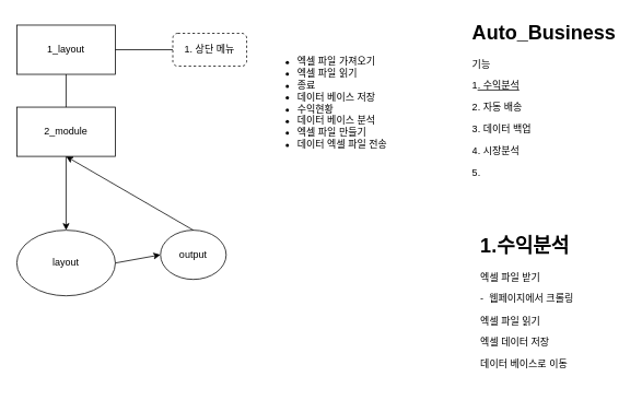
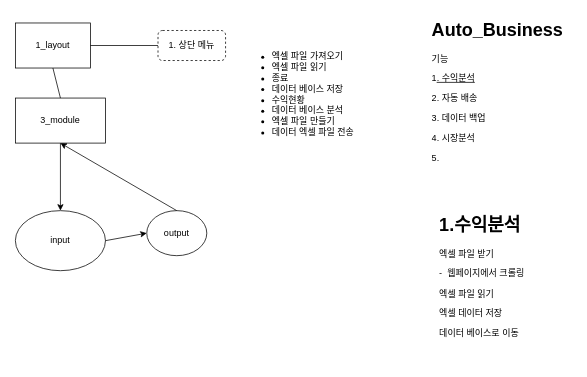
  <mxCell id="0" />
  <mxCell id="1" parent="0" />
- <mxCell id="2" value="layout" style="ellipse;whiteSpace=wrap;html=1;" parent="1" vertex="1"><mxGeometry x="20" y="280" width="120" height="80" as="geometry" /></mxCell>
+ <mxCell id="2" value="input" style="ellipse;whiteSpace=wrap;html=1;" parent="1" vertex="1"><mxGeometry x="20" y="280" width="120" height="80" as="geometry" /></mxCell>
  <mxCell id="3" value="output" style="ellipse;whiteSpace=wrap;html=1;" parent="1" vertex="1"><mxGeometry x="195" y="280" width="80" height="60" as="geometry" /></mxCell>
  <mxCell id="4" value="" style="endArrow=classic;html=1;exitX=0.5;exitY=0;exitDx=0;exitDy=0;entryX=0.5;entryY=1;entryDx=0;entryDy=0;" parent="1" source="3" target="9" edge="1"><mxGeometry width="50" height="50" relative="1" as="geometry"><mxPoint x="330" y="430" as="sourcePoint" /><mxPoint x="370" y="430" as="targetPoint" /></mxGeometry></mxCell>
  <mxCell id="5" value="" style="endArrow=classic;html=1;exitX=0.5;exitY=1;exitDx=0;exitDy=0;entryX=0.5;entryY=0;entryDx=0;entryDy=0;" parent="1" source="9" target="2" edge="1"><mxGeometry width="50" height="50" relative="1" as="geometry"><mxPoint x="270" y="455" as="sourcePoint" /><mxPoint x="90" y="495" as="targetPoint" /></mxGeometry></mxCell>
  <mxCell id="6" value="" style="endArrow=classic;html=1;exitX=1;exitY=0.5;exitDx=0;exitDy=0;entryX=0;entryY=0.5;entryDx=0;entryDy=0;" parent="1" source="2" target="3" edge="1"><mxGeometry width="50" height="50" relative="1" as="geometry"><mxPoint x="160" y="545.02" as="sourcePoint" /><mxPoint x="200" y="544.55" as="targetPoint" /></mxGeometry></mxCell>
  <mxCell id="7" value="&lt;h1&gt;Auto_Business&lt;/h1&gt;&lt;p&gt;기능&lt;/p&gt;&lt;p&gt;1&lt;u&gt;. 수익분석&lt;/u&gt;&lt;/p&gt;&lt;p&gt;2. 자동 배송&lt;/p&gt;&lt;p&gt;3. 데이터 백업&lt;/p&gt;&lt;p&gt;4. 시장분석&lt;/p&gt;&lt;p&gt;5.&amp;nbsp;&lt;/p&gt;" style="text;html=1;strokeColor=none;fillColor=none;spacing=5;spacingTop=-20;whiteSpace=wrap;overflow=hidden;rounded=0;" parent="1" vertex="1"><mxGeometry x="570" y="20" width="190" height="210" as="geometry" /></mxCell>
  <mxCell id="8" value="&lt;h1&gt;1.수익분석&lt;/h1&gt;&lt;p&gt;엑셀 파일 받기&amp;nbsp;&lt;/p&gt;&lt;p&gt;-&amp;nbsp; 웹페이지에서 크롤링&lt;/p&gt;&lt;p&gt;엑셀 파일 읽기&lt;/p&gt;&lt;p&gt;엑셀 데이터 저장&lt;/p&gt;&lt;p&gt;데이터 베이스로 이동&lt;/p&gt;" style="text;html=1;strokeColor=none;fillColor=none;spacing=5;spacingTop=-20;whiteSpace=wrap;overflow=hidden;rounded=0;" parent="1" vertex="1"><mxGeometry x="580" y="280" width="150" height="200" as="geometry" /></mxCell>
- <mxCell id="9" value="2_module" style="rounded=0;whiteSpace=wrap;html=1;" parent="1" vertex="1"><mxGeometry x="20" y="130" width="120" height="60" as="geometry" /></mxCell>
- <mxCell id="10" value="1_layout" style="rounded=0;whiteSpace=wrap;html=1;" parent="1" vertex="1"><mxGeometry x="20" y="30" width="120" height="60" as="geometry" /></mxCell>
+ <mxCell id="9" value="3_module" style="rounded=0;whiteSpace=wrap;html=1;" parent="1" vertex="1"><mxGeometry x="20" y="130" width="120" height="60" as="geometry" /></mxCell>
+ <mxCell id="10" value="1_layout" style="rounded=0;whiteSpace=wrap;html=1;" parent="1" vertex="1"><mxGeometry x="20" y="30" width="100" height="60" as="geometry" /></mxCell>
  <mxCell id="11" value="&lt;ul&gt;&lt;li&gt;엑셀 파일 가져오기&lt;/li&gt;&lt;li&gt;엑셀 파일 읽기&lt;/li&gt;&lt;li&gt;종료&lt;/li&gt;&lt;li&gt;데이터 베이스 저장&lt;/li&gt;&lt;li&gt;수익현황&lt;/li&gt;&lt;li&gt;데이터 베이스 분석&lt;/li&gt;&lt;li&gt;엑셀 파일 만들기&lt;/li&gt;&lt;li&gt;데이터 엑셀 파일 전송&lt;/li&gt;&lt;/ul&gt;" style="text;strokeColor=none;fillColor=none;html=1;whiteSpace=wrap;verticalAlign=middle;overflow=hidden;" parent="1" vertex="1"><mxGeometry x="320" y="30" width="180" height="190" as="geometry" /></mxCell>
  <mxCell id="12" value="1. 상단 메뉴" style="rounded=1;whiteSpace=wrap;html=1;dashed=1;" parent="1" vertex="1"><mxGeometry x="210" y="40" width="90" height="40" as="geometry" /></mxCell>
  <mxCell id="13" value="" style="endArrow=none;html=1;exitX=1;exitY=0.5;exitDx=0;exitDy=0;entryX=0;entryY=0.5;entryDx=0;entryDy=0;" parent="1" source="10" target="12" edge="1"><mxGeometry width="50" height="50" relative="1" as="geometry"><mxPoint x="170" y="80" as="sourcePoint" /><mxPoint x="220" y="30" as="targetPoint" /></mxGeometry></mxCell>
  <mxCell id="14" value="" style="endArrow=none;html=1;exitX=0.5;exitY=0;exitDx=0;exitDy=0;entryX=0.5;entryY=1;entryDx=0;entryDy=0;" parent="1" source="9" target="10" edge="1"><mxGeometry width="50" height="50" relative="1" as="geometry"><mxPoint x="180" y="140" as="sourcePoint" /><mxPoint x="180" y="100" as="targetPoint" /></mxGeometry></mxCell>
